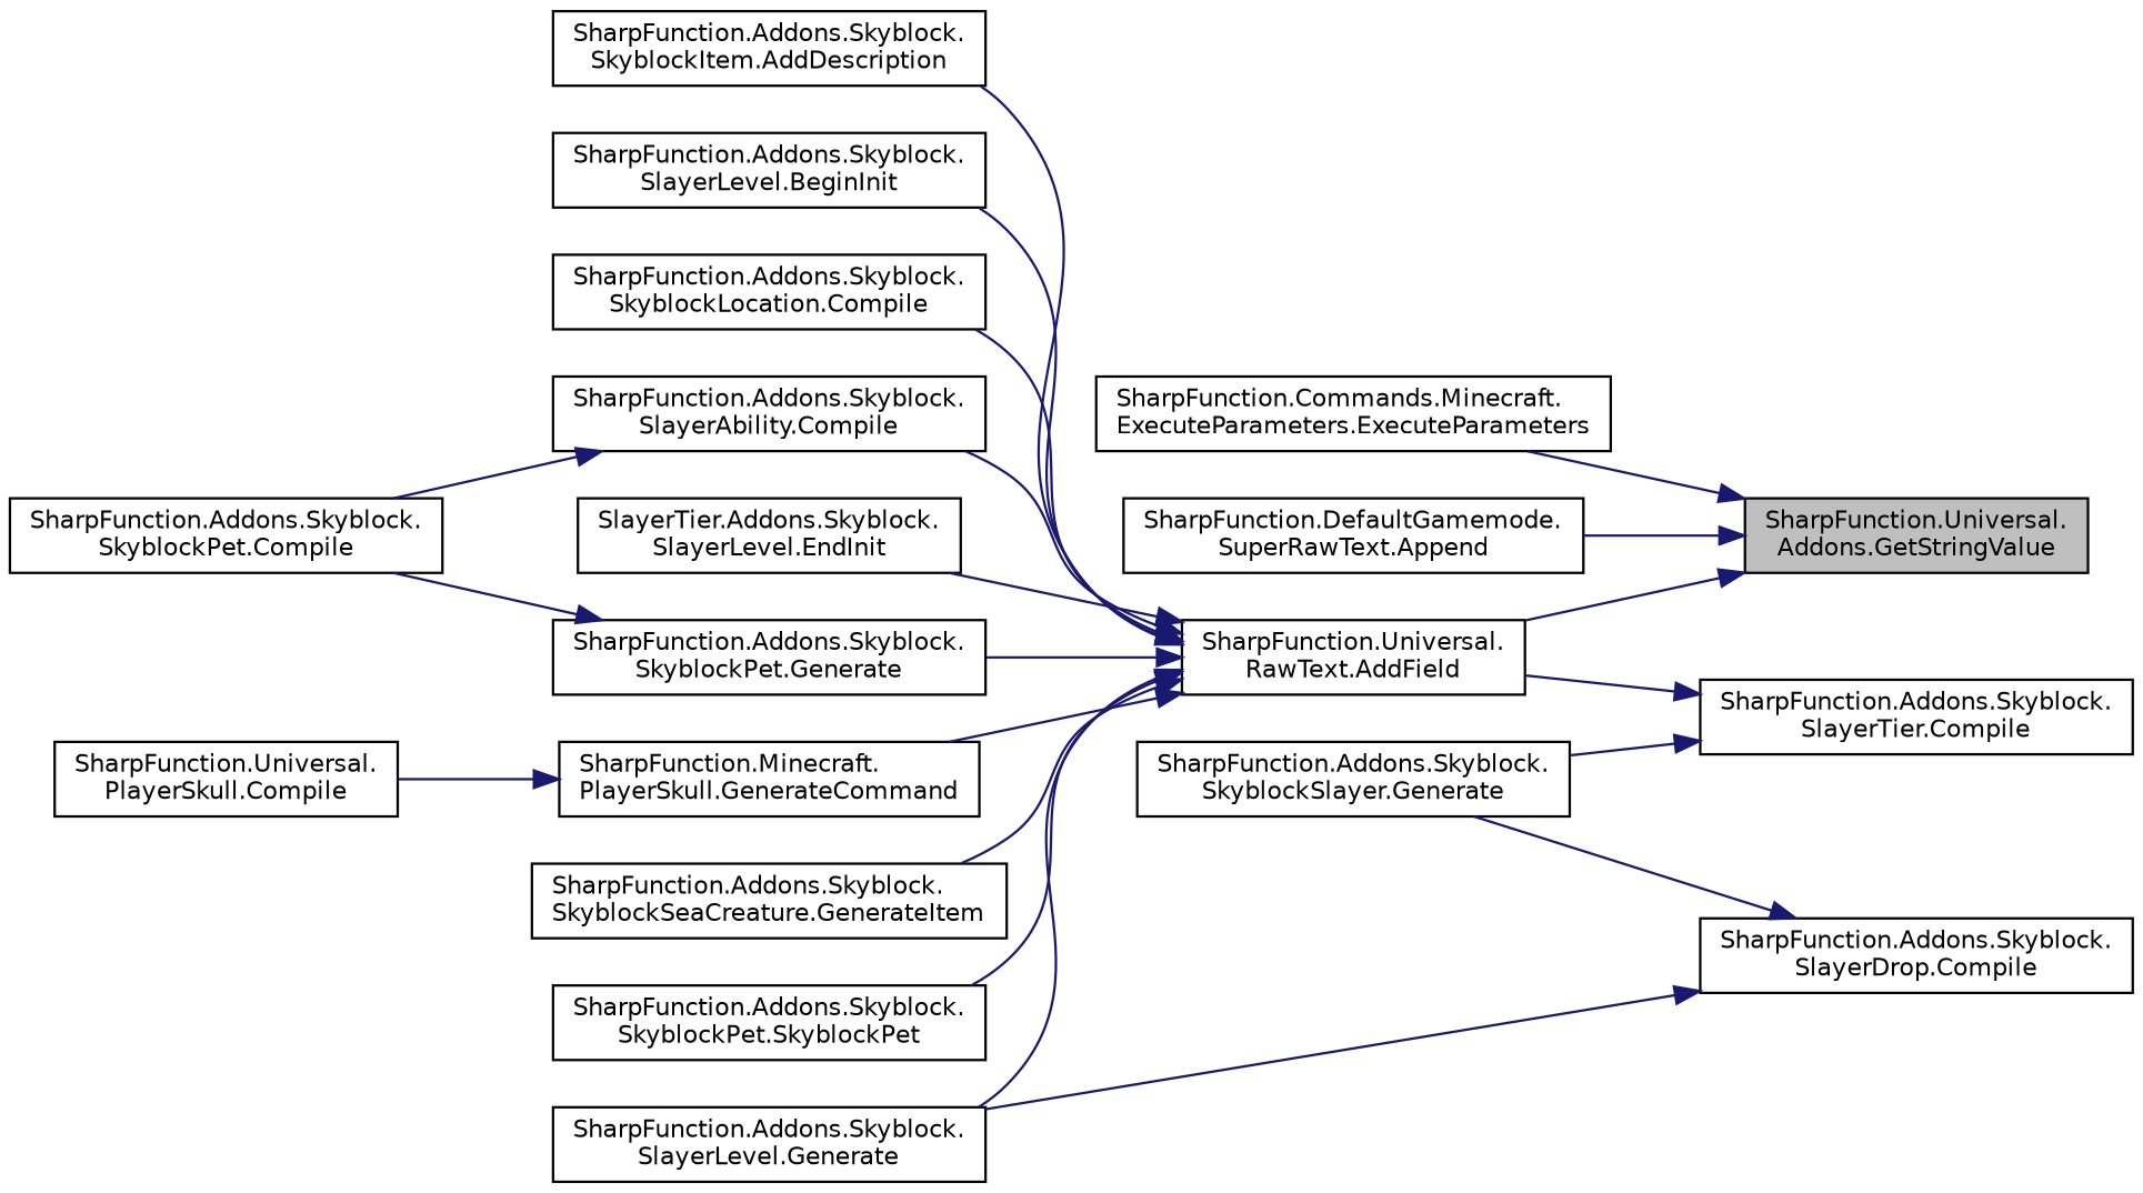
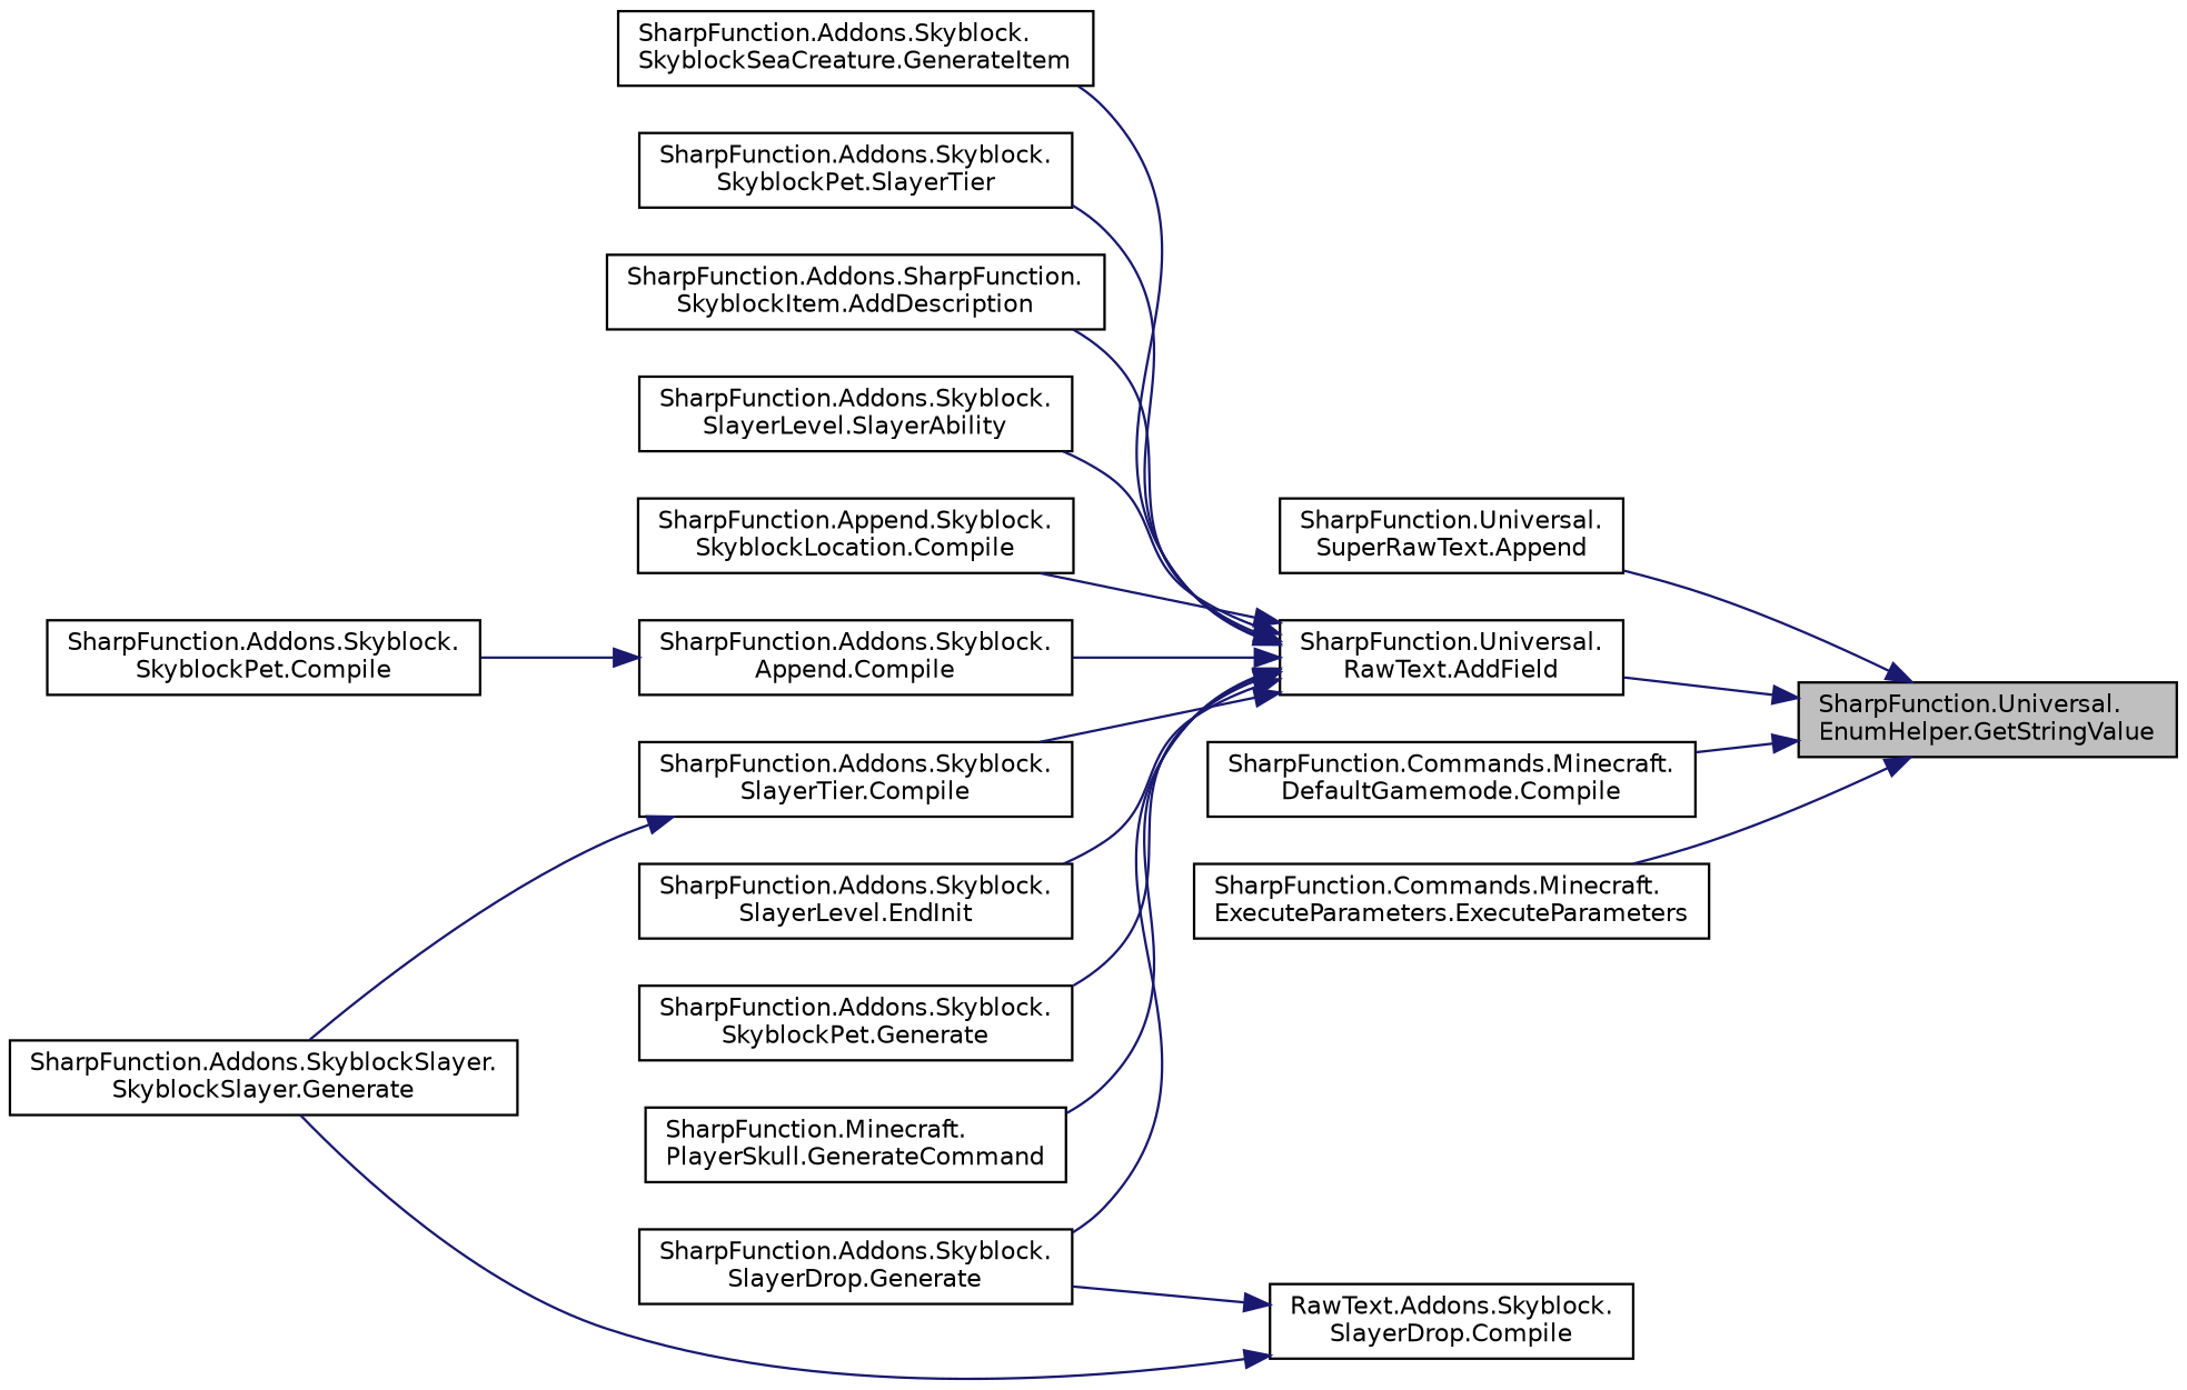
  digraph {
    rankdir=RL
    node [color=black fillcolor=white fontname=Helvetica fontsize=10 shape=record style=filled]
    edge [color=midnightblue dir=back fontname=Helvetica fontsize=10 labelfontname=Helvetica labelfontsize=10 style=solid]
-   n1 [fillcolor=grey75 fontcolor=black height=0.2 label="SharpFunction.Universal.\lAddons.GetStringValue" width=0.4]
+   n1 [fillcolor=grey75 fontcolor=black height=0.2 label="SharpFunction.Universal.\lEnumHelper.GetStringValue" width=0.4]
    n2 [height=0.2 label="SharpFunction.Universal.\lRawText.AddField" width=0.4]
+   n3 [height=0.2 label="SharpFunction.Commands.Minecraft.\lDefaultGamemode.Compile" width=0.4]
    n4 [height=0.2 label="SharpFunction.Commands.Minecraft.\lExecuteParameters.ExecuteParameters" width=0.4]
-   n5 [height=0.2 label="SharpFunction.DefaultGamemode.\lSuperRawText.Append" width=0.4]
-   n6 [height=0.2 label="SharpFunction.Addons.Skyblock.\lSkyblockItem.AddDescription" width=0.4]
-   n7 [height=0.2 label="SharpFunction.Addons.Skyblock.\lSlayerLevel.BeginInit" width=0.4]
-   n8 [height=0.2 label="SharpFunction.Addons.Skyblock.\lSkyblockLocation.Compile" width=0.4]
+   n5 [height=0.2 label="SharpFunction.Universal.\lSuperRawText.Append" width=0.4]
+   n6 [height=0.2 label="SharpFunction.Addons.SharpFunction.\lSkyblockItem.AddDescription" width=0.4]
+   n7 [height=0.2 label="SharpFunction.Addons.Skyblock.\lSlayerLevel.SlayerAbility" width=0.4]
+   n8 [height=0.2 label="SharpFunction.Append.Skyblock.\lSkyblockLocation.Compile" width=0.4]
    n9 [height=0.2 label="SharpFunction.Addons.Skyblock.\lSlayerTier.Compile" width=0.4]
-   n10 [height=0.2 label="SharpFunction.Addons.Skyblock.\lSlayerAbility.Compile" width=0.4]
-   n11 [height=0.2 label="SlayerTier.Addons.Skyblock.\lSlayerLevel.EndInit" width=0.4]
+   n10 [height=0.2 label="SharpFunction.Addons.Skyblock.\lAppend.Compile" width=0.4]
+   n11 [height=0.2 label="SharpFunction.Addons.Skyblock.\lSlayerLevel.EndInit" width=0.4]
    n12 [height=0.2 label="SharpFunction.Addons.Skyblock.\lSkyblockPet.Generate" width=0.4]
-   n13 [height=0.2 label="SharpFunction.Addons.Skyblock.\lSlayerLevel.Generate" width=0.4]
+   n13 [height=0.2 label="SharpFunction.Addons.Skyblock.\lSlayerDrop.Generate" width=0.4]
    n14 [height=0.2 label="SharpFunction.Minecraft.\lPlayerSkull.GenerateCommand" width=0.4]
    n15 [height=0.2 label="SharpFunction.Addons.Skyblock.\lSkyblockSeaCreature.GenerateItem" width=0.4]
-   n16 [height=0.2 label="SharpFunction.Addons.Skyblock.\lSkyblockPet.SkyblockPet" width=0.4]
-   n17 [height=0.2 label="SharpFunction.Addons.Skyblock.\lSkyblockSlayer.Generate" width=0.4]
+   n16 [height=0.2 label="SharpFunction.Addons.Skyblock.\lSkyblockPet.SlayerTier" width=0.4]
+   n17 [height=0.2 label="SharpFunction.Addons.SkyblockSlayer.\lSkyblockSlayer.Generate" width=0.4]
    n18 [height=0.2 label="SharpFunction.Addons.Skyblock.\lSkyblockPet.Compile" width=0.4]
-   n19 [height=0.2 label="SharpFunction.Universal.\lPlayerSkull.Compile" width=0.4]
-   n20 [height=0.2 label="SharpFunction.Addons.Skyblock.\lSlayerDrop.Compile" width=0.4]
+   n20 [height=0.2 label="RawText.Addons.Skyblock.\lSlayerDrop.Compile" width=0.4]
    n1 -> n2
+   n1 -> n3
    n1 -> n4
    n1 -> n5
    n2 -> n6
    n2 -> n7
    n2 -> n8
-   n9 -> n2
+   n2 -> n9
    n2 -> n10
    n2 -> n11
    n2 -> n12
    n2 -> n13
    n2 -> n14
    n2 -> n15
    n2 -> n16
    n9 -> n17
    n10 -> n18
-   n12 -> n18
-   n14 -> n19
    n20 -> n13
    n20 -> n17
  }
